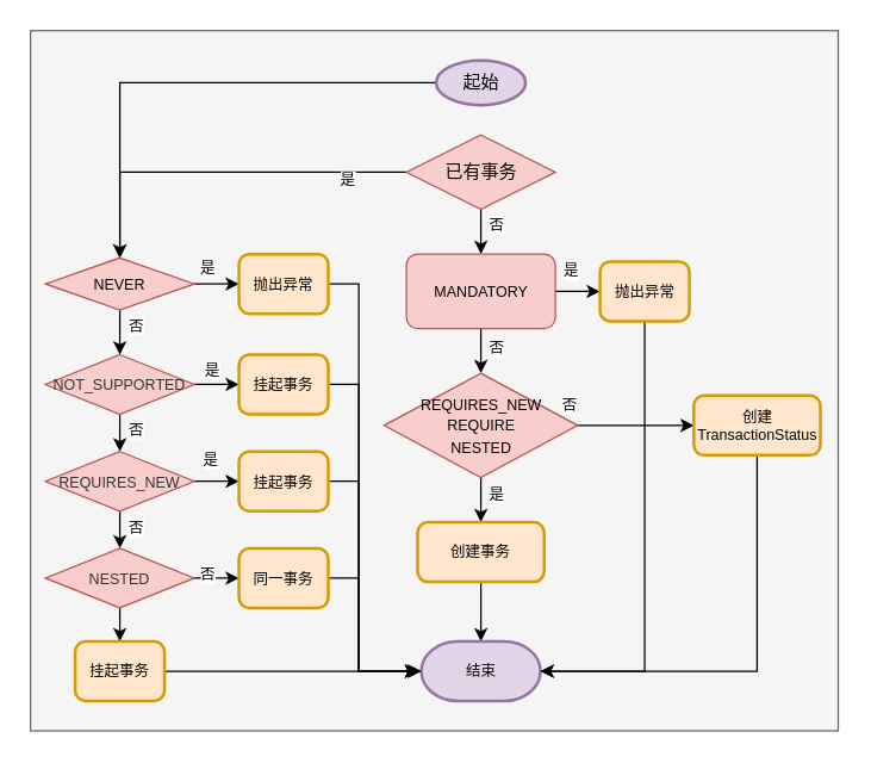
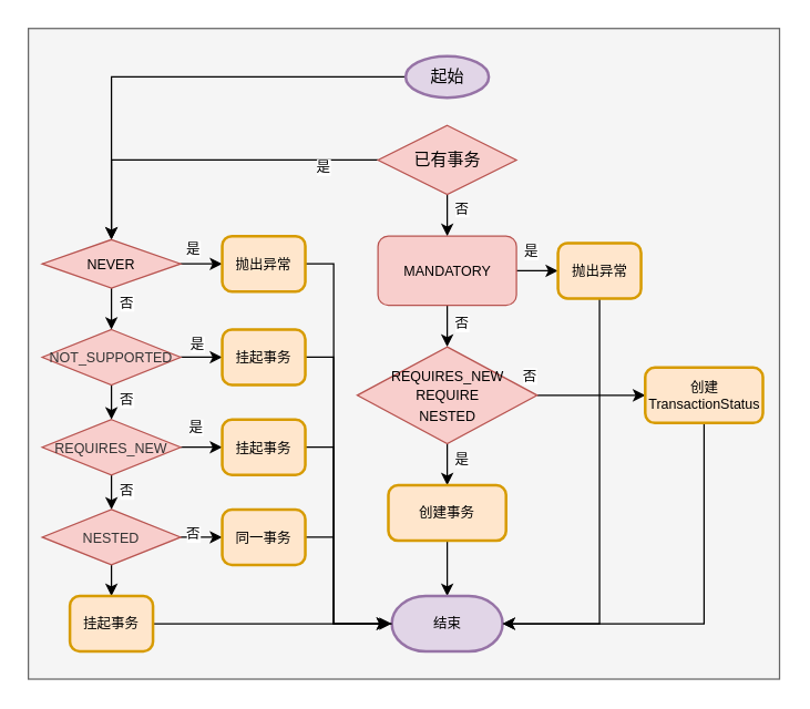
  <mxCell id="0" />
  <mxCell id="1" parent="0" />
  <mxCell id="2" value="" style="rounded=0;whiteSpace=wrap;html=1;fontSize=10;fillColor=#f5f5f5;fontColor=#333333;strokeColor=#666666;" vertex="1" parent="1"><mxGeometry x="20" y="20" width="542.5" height="470" as="geometry" /></mxCell>
  <mxCell id="3" value="否" style="edgeStyle=orthogonalEdgeStyle;rounded=0;orthogonalLoop=1;jettySize=auto;html=1;fontSize=10;" edge="1" parent="1" source="5" target="12"><mxGeometry x="0.2" y="10" relative="1" as="geometry"><mxPoint as="offset" /></mxGeometry></mxCell>
  <mxCell id="4" value="是" style="edgeStyle=orthogonalEdgeStyle;rounded=0;orthogonalLoop=1;jettySize=auto;html=1;fontSize=10;" edge="1" parent="1" source="5" target="29"><mxGeometry x="-0.68" y="5" relative="1" as="geometry"><mxPoint x="627.5" y="175" as="targetPoint" /><mxPoint as="offset" /></mxGeometry></mxCell>
  <mxCell id="5" value="已有事务" style="rhombus;whiteSpace=wrap;html=1;fillColor=#f8cecc;strokeColor=#b85450;" vertex="1" parent="1"><mxGeometry x="272.5" y="90" width="100" height="50" as="geometry" /></mxCell>
  <mxCell id="6" style="edgeStyle=orthogonalEdgeStyle;rounded=0;orthogonalLoop=1;jettySize=auto;html=1;fontSize=10;" edge="1" parent="1" source="7" target="29"><mxGeometry relative="1" as="geometry" /></mxCell>
  <mxCell id="7" value="起始" style="strokeWidth=2;html=1;shape=mxgraph.flowchart.start_1;whiteSpace=wrap;fillColor=#e1d5e7;strokeColor=#9673a6;" vertex="1" parent="1"><mxGeometry x="292.5" y="40" width="60" height="30" as="geometry" /></mxCell>
  <mxCell id="8" value="" style="edgeStyle=orthogonalEdgeStyle;rounded=0;orthogonalLoop=1;jettySize=auto;html=1;fontSize=10;" edge="1" parent="1" source="12" target="17"><mxGeometry relative="1" as="geometry" /></mxCell>
  <mxCell id="9" value="否" style="edgeLabel;html=1;align=center;verticalAlign=middle;resizable=0;points=[];fontSize=10;" vertex="1" connectable="0" parent="8"><mxGeometry x="0.28" y="1" relative="1" as="geometry"><mxPoint x="9" as="offset" /></mxGeometry></mxCell>
  <mxCell id="10" style="edgeStyle=orthogonalEdgeStyle;rounded=0;orthogonalLoop=1;jettySize=auto;html=1;entryX=0;entryY=0.5;entryDx=0;entryDy=0;fontSize=10;" edge="1" parent="1" source="12" target="24"><mxGeometry relative="1" as="geometry" /></mxCell>
  <mxCell id="11" value="是" style="edgeLabel;html=1;align=center;verticalAlign=middle;resizable=0;points=[];fontSize=10;" vertex="1" connectable="0" parent="10"><mxGeometry x="0.2" y="2" relative="1" as="geometry"><mxPoint y="-13" as="offset" /></mxGeometry></mxCell>
  <mxCell id="12" value="&lt;font style=&quot;font-size: 10px&quot;&gt;MANDATORY&lt;/font&gt;" style="whiteSpace=wrap;html=1;fillColor=#f8cecc;strokeColor=#b85450;rounded=1;" vertex="1" parent="1"><mxGeometry x="272.5" y="170" width="100" height="50" as="geometry" /></mxCell>
  <mxCell id="13" value="" style="edgeStyle=orthogonalEdgeStyle;rounded=0;orthogonalLoop=1;jettySize=auto;html=1;fontSize=10;" edge="1" parent="1" source="17" target="19"><mxGeometry relative="1" as="geometry" /></mxCell>
  <mxCell id="14" value="是" style="edgeLabel;html=1;align=center;verticalAlign=middle;resizable=0;points=[];fontSize=10;" vertex="1" connectable="0" parent="13"><mxGeometry x="0.2" y="2" relative="1" as="geometry"><mxPoint x="8" as="offset" /></mxGeometry></mxCell>
  <mxCell id="15" style="edgeStyle=orthogonalEdgeStyle;rounded=0;orthogonalLoop=1;jettySize=auto;html=1;entryX=0;entryY=0.5;entryDx=0;entryDy=0;fontSize=10;exitX=1;exitY=0.5;exitDx=0;exitDy=0;" edge="1" parent="1" source="17" target="22"><mxGeometry relative="1" as="geometry"><mxPoint x="602.5" y="277.5" as="sourcePoint" /></mxGeometry></mxCell>
  <mxCell id="16" value="否" style="edgeLabel;html=1;align=center;verticalAlign=middle;resizable=0;points=[];fontSize=10;" vertex="1" connectable="0" parent="15"><mxGeometry x="-0.022" y="-4" relative="1" as="geometry"><mxPoint x="-44" y="-19" as="offset" /></mxGeometry></mxCell>
  <mxCell id="17" value="&lt;font style=&quot;font-size: 10px&quot;&gt;REQUIRES_NEW&lt;br&gt;REQUIRE&lt;br&gt;NESTED&lt;/font&gt;" style="rhombus;whiteSpace=wrap;html=1;fillColor=#f8cecc;strokeColor=#b85450;" vertex="1" parent="1"><mxGeometry x="257.5" y="250" width="130" height="70" as="geometry" /></mxCell>
  <mxCell id="18" style="edgeStyle=orthogonalEdgeStyle;rounded=0;orthogonalLoop=1;jettySize=auto;html=1;entryX=0.5;entryY=0;entryDx=0;entryDy=0;entryPerimeter=0;fontSize=10;" edge="1" parent="1" source="19" target="20"><mxGeometry relative="1" as="geometry" /></mxCell>
  <mxCell id="19" value="创建事务" style="rounded=1;whiteSpace=wrap;html=1;absoluteArcSize=1;arcSize=14;strokeWidth=2;fontSize=10;fillColor=#ffe6cc;strokeColor=#d79b00;" vertex="1" parent="1"><mxGeometry x="280" y="350" width="85" height="40" as="geometry" /></mxCell>
  <mxCell id="20" value="结束" style="strokeWidth=2;html=1;shape=mxgraph.flowchart.terminator;whiteSpace=wrap;fontSize=10;fillColor=#e1d5e7;strokeColor=#9673a6;" vertex="1" parent="1"><mxGeometry x="282.5" y="430" width="80" height="40" as="geometry" /></mxCell>
  <mxCell id="21" style="edgeStyle=orthogonalEdgeStyle;rounded=0;orthogonalLoop=1;jettySize=auto;html=1;fontSize=10;" edge="1" parent="1" source="22"><mxGeometry relative="1" as="geometry"><mxPoint x="362.5" y="450" as="targetPoint" /><Array as="points"><mxPoint x="508.5" y="450" /></Array></mxGeometry></mxCell>
  <mxCell id="22" value="创建TransactionStatus" style="rounded=1;whiteSpace=wrap;html=1;absoluteArcSize=1;arcSize=14;strokeWidth=2;fontSize=10;fillColor=#ffe6cc;strokeColor=#d79b00;" vertex="1" parent="1"><mxGeometry x="465.5" y="265" width="85" height="40" as="geometry" /></mxCell>
  <mxCell id="23" style="edgeStyle=orthogonalEdgeStyle;rounded=0;orthogonalLoop=1;jettySize=auto;html=1;entryX=1;entryY=0.5;entryDx=0;entryDy=0;entryPerimeter=0;fontSize=10;" edge="1" parent="1" source="24" target="20"><mxGeometry relative="1" as="geometry"><Array as="points"><mxPoint x="432.5" y="450" /></Array></mxGeometry></mxCell>
  <mxCell id="24" value="抛出异常" style="rounded=1;whiteSpace=wrap;html=1;absoluteArcSize=1;arcSize=14;strokeWidth=2;fontSize=10;fillColor=#ffe6cc;strokeColor=#d79b00;" vertex="1" parent="1"><mxGeometry x="402.5" y="175" width="60" height="40" as="geometry" /></mxCell>
  <mxCell id="25" value="" style="edgeStyle=orthogonalEdgeStyle;rounded=0;orthogonalLoop=1;jettySize=auto;html=1;fontSize=10;" edge="1" parent="1" source="29" target="31"><mxGeometry relative="1" as="geometry" /></mxCell>
  <mxCell id="26" value="是" style="edgeLabel;html=1;align=center;verticalAlign=middle;resizable=0;points=[];fontSize=10;" vertex="1" connectable="0" parent="25"><mxGeometry x="-0.68" y="4" relative="1" as="geometry"><mxPoint y="-8" as="offset" /></mxGeometry></mxCell>
  <mxCell id="27" style="edgeStyle=orthogonalEdgeStyle;rounded=0;orthogonalLoop=1;jettySize=auto;html=1;entryX=0.5;entryY=0;entryDx=0;entryDy=0;fontSize=10;" edge="1" parent="1" source="29" target="36"><mxGeometry relative="1" as="geometry" /></mxCell>
  <mxCell id="28" value="否" style="edgeLabel;html=1;align=center;verticalAlign=middle;resizable=0;points=[];fontSize=10;" vertex="1" connectable="0" parent="27"><mxGeometry x="-0.64" y="2" relative="1" as="geometry"><mxPoint x="8" y="1" as="offset" /></mxGeometry></mxCell>
  <mxCell id="29" value="&lt;font style=&quot;font-size: 10px&quot;&gt;NEVER&lt;/font&gt;" style="rhombus;whiteSpace=wrap;html=1;fillColor=#f8cecc;strokeColor=#b85450;" vertex="1" parent="1"><mxGeometry x="30" y="172.5" width="100" height="35" as="geometry" /></mxCell>
  <mxCell id="30" style="edgeStyle=orthogonalEdgeStyle;rounded=0;orthogonalLoop=1;jettySize=auto;html=1;fontSize=10;" edge="1" parent="1" source="31"><mxGeometry relative="1" as="geometry"><mxPoint x="280.5" y="450" as="targetPoint" /><Array as="points"><mxPoint x="240.5" y="190" /><mxPoint x="240.5" y="450" /></Array></mxGeometry></mxCell>
  <mxCell id="31" value="抛出异常" style="rounded=1;whiteSpace=wrap;html=1;absoluteArcSize=1;arcSize=14;strokeWidth=2;fontSize=10;fillColor=#ffe6cc;strokeColor=#d79b00;" vertex="1" parent="1"><mxGeometry x="160" y="170" width="60" height="40" as="geometry" /></mxCell>
  <mxCell id="32" style="edgeStyle=orthogonalEdgeStyle;rounded=0;orthogonalLoop=1;jettySize=auto;html=1;entryX=0;entryY=0.5;entryDx=0;entryDy=0;fontSize=10;" edge="1" parent="1" source="36" target="38"><mxGeometry relative="1" as="geometry" /></mxCell>
  <mxCell id="33" value="是" style="edgeLabel;html=1;align=center;verticalAlign=middle;resizable=0;points=[];fontSize=10;" vertex="1" connectable="0" parent="32"><mxGeometry x="0.24" y="-4" relative="1" as="geometry"><mxPoint y="-14" as="offset" /></mxGeometry></mxCell>
  <mxCell id="34" style="edgeStyle=orthogonalEdgeStyle;rounded=0;orthogonalLoop=1;jettySize=auto;html=1;entryX=0.5;entryY=0;entryDx=0;entryDy=0;fontSize=10;" edge="1" parent="1" source="36" target="43"><mxGeometry relative="1" as="geometry" /></mxCell>
  <mxCell id="35" value="否" style="edgeLabel;html=1;align=center;verticalAlign=middle;resizable=0;points=[];fontSize=10;" vertex="1" connectable="0" parent="34"><mxGeometry x="0.382" y="2" relative="1" as="geometry"><mxPoint x="8" y="2" as="offset" /></mxGeometry></mxCell>
  <mxCell id="36" value="&lt;font color=&quot;#333333&quot;&gt;&lt;span style=&quot;font-size: 10px&quot;&gt;NOT_SUPPORTED&lt;/span&gt;&lt;/font&gt;" style="rhombus;whiteSpace=wrap;html=1;fillColor=#f8cecc;strokeColor=#b85450;" vertex="1" parent="1"><mxGeometry x="30" y="237.5" width="100" height="40" as="geometry" /></mxCell>
  <mxCell id="37" style="edgeStyle=orthogonalEdgeStyle;rounded=0;orthogonalLoop=1;jettySize=auto;html=1;fontSize=10;" edge="1" parent="1" source="38"><mxGeometry relative="1" as="geometry"><mxPoint x="280.5" y="450" as="targetPoint" /><Array as="points"><mxPoint x="240.5" y="258" /><mxPoint x="240.5" y="450" /></Array></mxGeometry></mxCell>
  <mxCell id="38" value="挂起事务" style="rounded=1;whiteSpace=wrap;html=1;absoluteArcSize=1;arcSize=14;strokeWidth=2;fontSize=10;fillColor=#ffe6cc;strokeColor=#d79b00;" vertex="1" parent="1"><mxGeometry x="160" y="237.5" width="60" height="40" as="geometry" /></mxCell>
  <mxCell id="39" style="edgeStyle=orthogonalEdgeStyle;rounded=0;orthogonalLoop=1;jettySize=auto;html=1;entryX=0;entryY=0.5;entryDx=0;entryDy=0;fontSize=10;" edge="1" parent="1" source="43" target="45"><mxGeometry relative="1" as="geometry" /></mxCell>
  <mxCell id="40" value="是" style="edgeLabel;html=1;align=center;verticalAlign=middle;resizable=0;points=[];fontSize=10;" vertex="1" connectable="0" parent="39"><mxGeometry x="-0.68" y="1" relative="1" as="geometry"><mxPoint x="2" y="-14" as="offset" /></mxGeometry></mxCell>
  <mxCell id="41" style="edgeStyle=orthogonalEdgeStyle;rounded=0;orthogonalLoop=1;jettySize=auto;html=1;entryX=0.5;entryY=0;entryDx=0;entryDy=0;fontSize=10;" edge="1" parent="1" source="43" target="49"><mxGeometry relative="1" as="geometry" /></mxCell>
  <mxCell id="42" value="否" style="edgeLabel;html=1;align=center;verticalAlign=middle;resizable=0;points=[];fontSize=10;" vertex="1" connectable="0" parent="41"><mxGeometry x="0.491" y="-2" relative="1" as="geometry"><mxPoint x="12" as="offset" /></mxGeometry></mxCell>
  <mxCell id="43" value="&lt;font color=&quot;#333333&quot;&gt;&lt;span style=&quot;font-size: 10px&quot;&gt;REQUIRES_NEW&lt;/span&gt;&lt;/font&gt;" style="rhombus;whiteSpace=wrap;html=1;fillColor=#f8cecc;strokeColor=#b85450;" vertex="1" parent="1"><mxGeometry x="30" y="302.5" width="100" height="40" as="geometry" /></mxCell>
  <mxCell id="44" style="edgeStyle=orthogonalEdgeStyle;rounded=0;orthogonalLoop=1;jettySize=auto;html=1;entryX=0;entryY=0.5;entryDx=0;entryDy=0;entryPerimeter=0;fontSize=10;" edge="1" parent="1" source="45" target="20"><mxGeometry relative="1" as="geometry"><mxPoint x="280" y="470" as="targetPoint" /><Array as="points"><mxPoint x="240.5" y="323" /><mxPoint x="240.5" y="450" /></Array></mxGeometry></mxCell>
  <mxCell id="45" value="挂起事务" style="rounded=1;whiteSpace=wrap;html=1;absoluteArcSize=1;arcSize=14;strokeWidth=2;fontSize=10;fillColor=#ffe6cc;strokeColor=#d79b00;" vertex="1" parent="1"><mxGeometry x="160" y="302.5" width="60" height="40" as="geometry" /></mxCell>
  <mxCell id="46" style="edgeStyle=orthogonalEdgeStyle;rounded=0;orthogonalLoop=1;jettySize=auto;html=1;entryX=0;entryY=0.5;entryDx=0;entryDy=0;fontSize=10;" edge="1" parent="1" source="49" target="51"><mxGeometry relative="1" as="geometry" /></mxCell>
  <mxCell id="47" value="否" style="edgeLabel;html=1;align=center;verticalAlign=middle;resizable=0;points=[];fontSize=10;" vertex="1" connectable="0" parent="46"><mxGeometry x="-0.68" y="4" relative="1" as="geometry"><mxPoint y="1" as="offset" /></mxGeometry></mxCell>
  <mxCell id="48" style="edgeStyle=orthogonalEdgeStyle;rounded=0;orthogonalLoop=1;jettySize=auto;html=1;entryX=0.5;entryY=0;entryDx=0;entryDy=0;fontSize=10;" edge="1" parent="1" source="49" target="53"><mxGeometry relative="1" as="geometry" /></mxCell>
  <mxCell id="49" value="&lt;font color=&quot;#333333&quot;&gt;&lt;span style=&quot;font-size: 10px&quot;&gt;NESTED&lt;/span&gt;&lt;/font&gt;" style="rhombus;whiteSpace=wrap;html=1;fillColor=#f8cecc;strokeColor=#b85450;" vertex="1" parent="1"><mxGeometry x="30" y="367.5" width="100" height="40" as="geometry" /></mxCell>
- <mxCell id="50" style="edgeStyle=orthogonalEdgeStyle;rounded=0;orthogonalLoop=1;jettySize=auto;html=1;entryX=0;entryY=0.5;entryDx=0;entryDy=0;entryPerimeter=0;fontSize=10;" edge="1" parent="1" source="51" target="20"><mxGeometry relative="1" as="geometry"><mxPoint x="280" y="470" as="targetPoint" /><Array as="points"><mxPoint x="240.5" y="388" /><mxPoint x="240.5" y="450" /></Array></mxGeometry></mxCell>
+ <mxCell id="50" style="edgeStyle=orthogonalEdgeStyle;rounded=0;orthogonalLoop=1;jettySize=auto;html=1;entryX=0;entryY=0.5;entryDx=0;entryDy=0;entryPerimeter=0;fontSize=10;endArrow=none;" edge="1" parent="1" source="51" target="20"><mxGeometry relative="1" as="geometry"><mxPoint x="280" y="470" as="targetPoint" /><Array as="points"><mxPoint x="240.5" y="388" /><mxPoint x="240.5" y="450" /></Array></mxGeometry></mxCell>
  <mxCell id="51" value="同一事务" style="rounded=1;whiteSpace=wrap;html=1;absoluteArcSize=1;arcSize=14;strokeWidth=2;fontSize=10;fillColor=#ffe6cc;strokeColor=#d79b00;" vertex="1" parent="1"><mxGeometry x="160" y="367.5" width="60" height="40" as="geometry" /></mxCell>
  <mxCell id="52" style="edgeStyle=orthogonalEdgeStyle;rounded=0;orthogonalLoop=1;jettySize=auto;html=1;fontSize=10;" edge="1" parent="1" source="53"><mxGeometry relative="1" as="geometry"><mxPoint x="280.5" y="450" as="targetPoint" /><Array as="points"><mxPoint x="212.5" y="450" /><mxPoint x="212.5" y="450" /></Array></mxGeometry></mxCell>
  <mxCell id="53" value="挂起事务" style="rounded=1;whiteSpace=wrap;html=1;absoluteArcSize=1;arcSize=14;strokeWidth=2;fontSize=10;fillColor=#ffe6cc;strokeColor=#d79b00;" vertex="1" parent="1"><mxGeometry x="50" y="430" width="60" height="40" as="geometry" /></mxCell>
